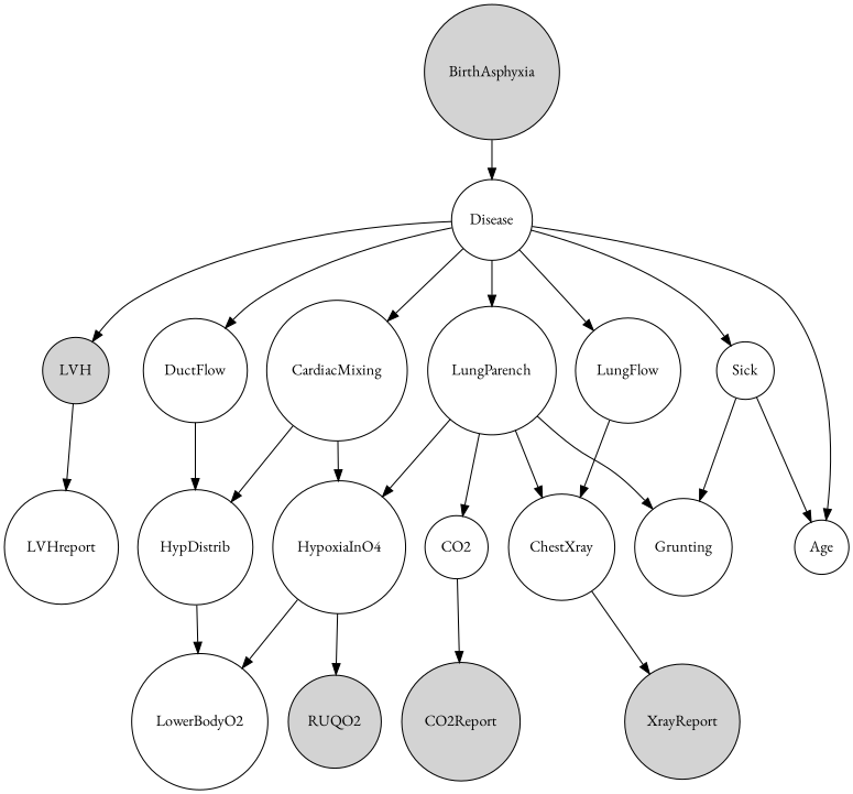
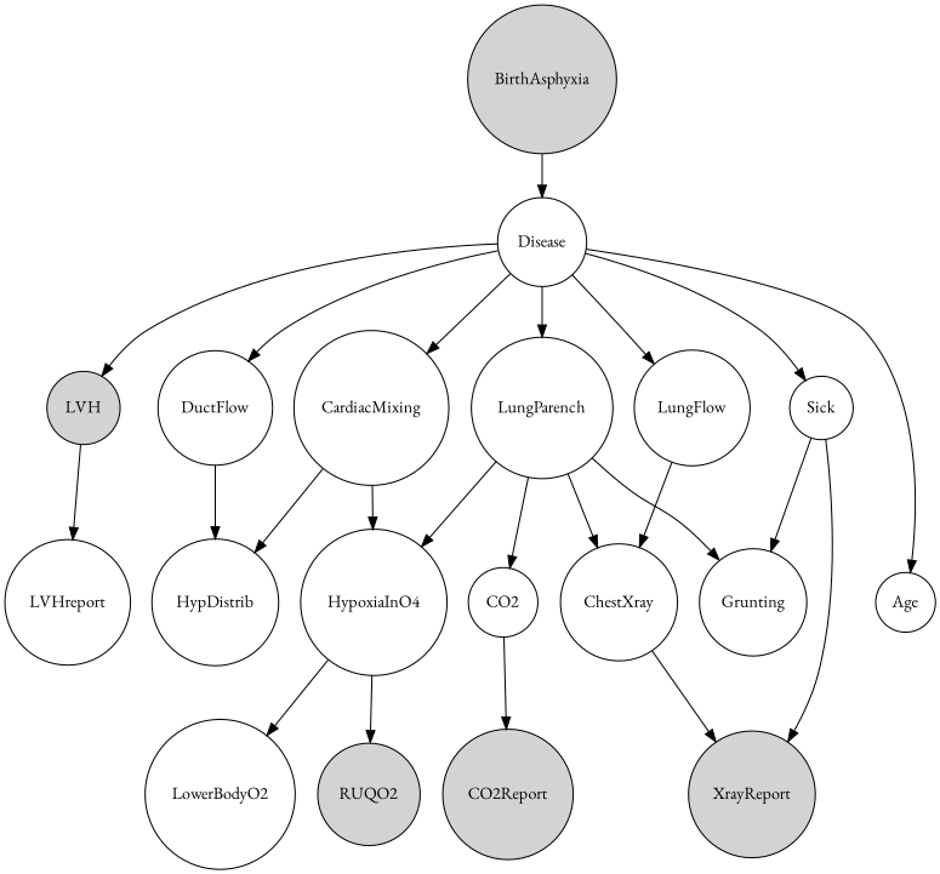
  digraph {
    fontname="EB Garamond"
    rankdir=TD
    node [fontname="EB Garamond" shape=circle]
    edge [fontname="EB Garamond"]
    BirthAsphyxia [style=filled]
    Disease
    LVH [style=filled]
    DuctFlow
    CardiacMixing
    LungParench
    LungFlow
    Sick
    Age
    LVHreport
    HypDistrib
    n12 [label=HypoxiaInO4]
    CO2
    ChestXray
    Grunting
    LowerBodyO2
    RUQO2 [style=filled]
    CO2Report [style=filled]
    XrayReport [style=filled]
    BirthAsphyxia -> Disease
    Disease -> LVH
    Disease -> DuctFlow
    Disease -> CardiacMixing
    Disease -> LungParench
    Disease -> LungFlow
    Disease -> Sick
    Disease -> Age
    LVH -> LVHreport
    DuctFlow -> HypDistrib
    CardiacMixing -> HypDistrib
    CardiacMixing -> n12
    LungParench -> n12
    LungParench -> CO2
    LungParench -> ChestXray
    LungParench -> Grunting
    LungFlow -> ChestXray
-   Sick -> Age
+   Sick -> XrayReport
    Sick -> Grunting
-   HypDistrib -> LowerBodyO2
    n12 -> LowerBodyO2
    n12 -> RUQO2
    CO2 -> CO2Report
    ChestXray -> XrayReport
  }
